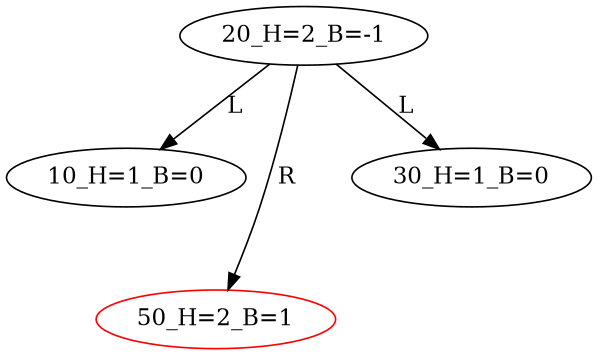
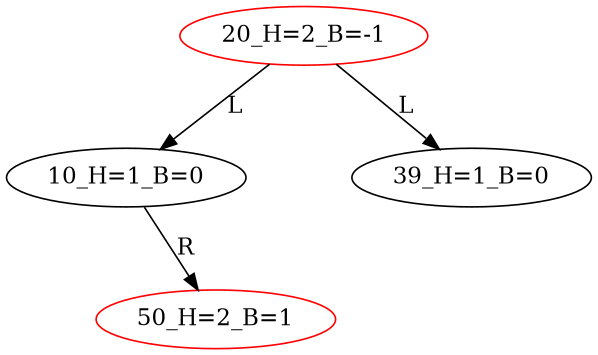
  digraph {
    fontname="DejaVu Serif"
    node [fontname="DejaVu Serif"]
    edge [fontname="DejaVu Serif"]
-   "20_H=2_B=-1" [color=black]
+   "20_H=2_B=-1" [color=red]
    "10_H=1_B=0"
    "50_H=2_B=1" [color=red]
-   "30_H=1_B=0"
+   "30_H=1_B=0" [label="39_H=1_B=0"]
    "20_H=2_B=-1" -> "10_H=1_B=0" [label=L]
-   "20_H=2_B=-1" -> "50_H=2_B=1" [label=R]
+   "10_H=1_B=0" -> "50_H=2_B=1" [label=R]
    "20_H=2_B=-1" -> "30_H=1_B=0" [label=L]
  }
